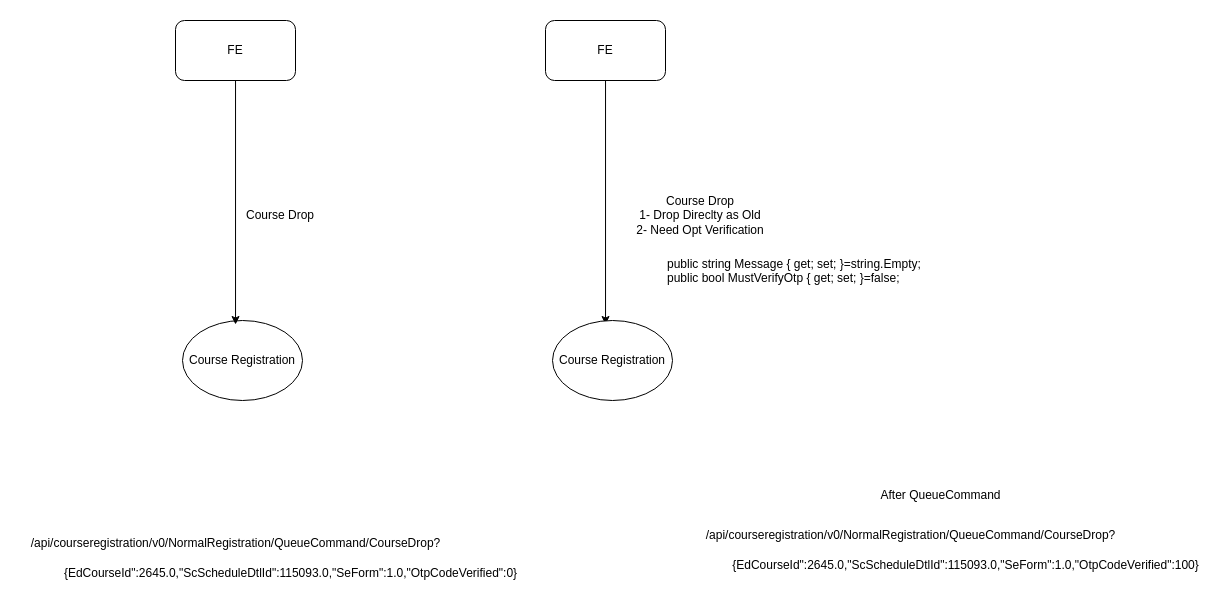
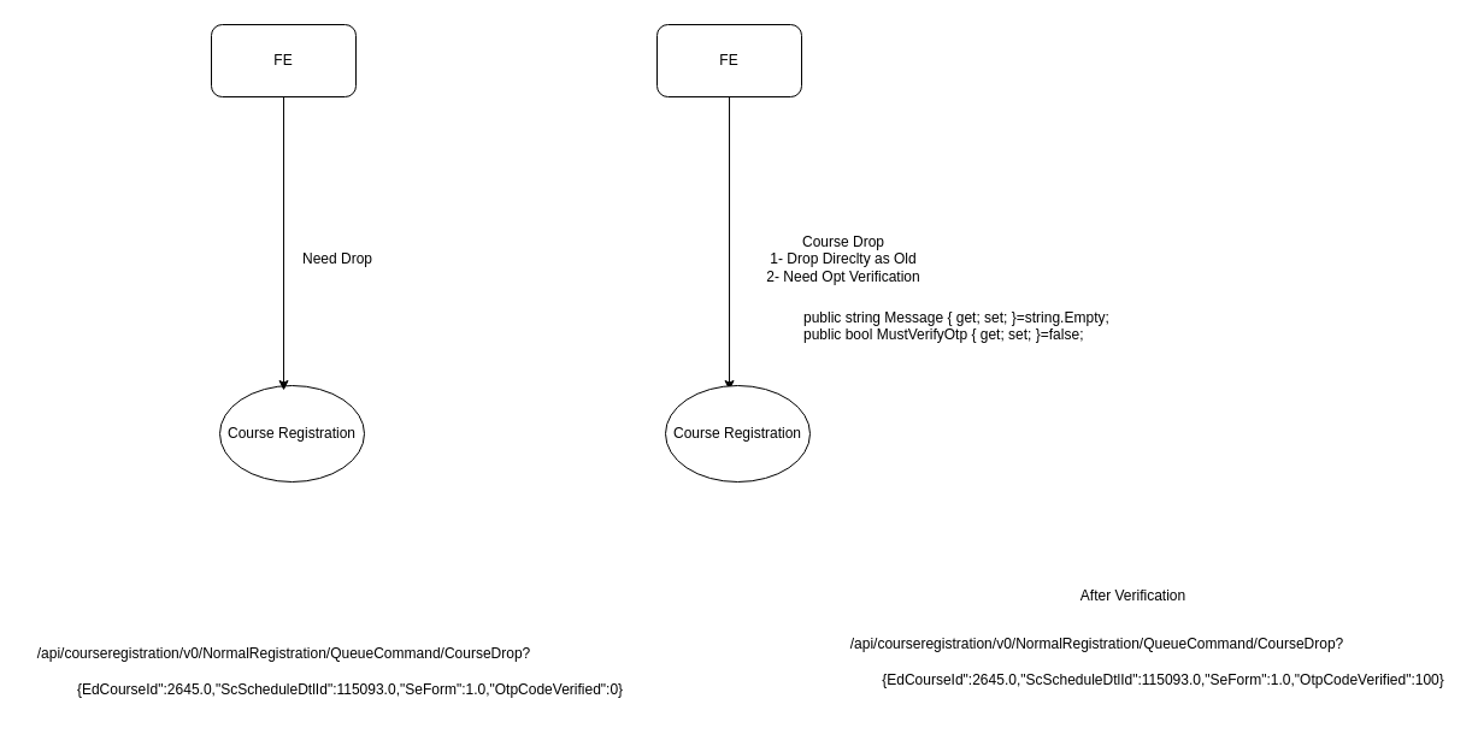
  <mxCell id="0" />
  <mxCell id="1" parent="0" />
  <mxCell id="2" value="FE" style="rounded=1;whiteSpace=wrap;html=1;" vertex="1" parent="1"><mxGeometry x="175" y="20" width="120" height="60" as="geometry" /></mxCell>
  <mxCell id="3" value="&lt;div&gt;Course Registration&lt;/div&gt;" style="ellipse;whiteSpace=wrap;html=1;" vertex="1" parent="1"><mxGeometry x="182" y="320" width="120" height="80" as="geometry" /></mxCell>
  <mxCell id="4" style="edgeStyle=orthogonalEdgeStyle;rounded=0;orthogonalLoop=1;jettySize=auto;html=1;entryX=0.442;entryY=0.05;entryDx=0;entryDy=0;entryPerimeter=0;" edge="1" parent="1" source="2" target="3"><mxGeometry relative="1" as="geometry" /></mxCell>
- <mxCell id="5" value="Course Drop" style="text;html=1;align=center;verticalAlign=middle;whiteSpace=wrap;rounded=0;" vertex="1" parent="1"><mxGeometry x="215" y="200" width="130" height="30" as="geometry" /></mxCell>
+ <mxCell id="5" value="Need Drop" style="text;html=1;align=center;verticalAlign=middle;whiteSpace=wrap;rounded=0;" vertex="1" parent="1"><mxGeometry x="215" y="200" width="130" height="30" as="geometry" /></mxCell>
  <mxCell id="6" value="FE" style="rounded=1;whiteSpace=wrap;html=1;" vertex="1" parent="1"><mxGeometry x="545" y="20" width="120" height="60" as="geometry" /></mxCell>
  <mxCell id="7" style="edgeStyle=orthogonalEdgeStyle;rounded=0;orthogonalLoop=1;jettySize=auto;html=1;entryX=0.442;entryY=0.05;entryDx=0;entryDy=0;entryPerimeter=0;" edge="1" source="6" target="9" parent="1"><mxGeometry relative="1" as="geometry" /></mxCell>
  <mxCell id="8" value="Course Drop&lt;br&gt;1- Drop Direclty as Old&lt;br&gt;2- Need Opt Verification" style="text;html=1;align=center;verticalAlign=middle;whiteSpace=wrap;rounded=0;" vertex="1" parent="1"><mxGeometry x="585" y="200" width="230" height="30" as="geometry" /></mxCell>
  <mxCell id="9" value="&lt;div&gt;Course Registration&lt;/div&gt;" style="ellipse;whiteSpace=wrap;html=1;" vertex="1" parent="1"><mxGeometry x="552" y="320" width="120" height="80" as="geometry" /></mxCell>
  <mxCell id="10" value="public string Message { get; set; }=string.Empty;&#10;public bool MustVerifyOtp { get; set; }=false;" style="text;whiteSpace=wrap;" vertex="1" parent="1"><mxGeometry x="665" y="250" width="290" height="50" as="geometry" /></mxCell>
  <mxCell id="11" value="&lt;span class=&quot;druids_misc_json-viewer_value druids_misc_json-viewer_value--string&quot;&gt;{EdCourseId&quot;:2645.0,&quot;ScScheduleDtlId&quot;:115093.0,&quot;SeForm&quot;:1.0,&quot;&lt;/span&gt;OtpCodeVerified&lt;span class=&quot;druids_misc_json-viewer_value druids_misc_json-viewer_value--string&quot;&gt;&quot;:0}&lt;/span&gt;" style="text;html=1;align=center;verticalAlign=middle;resizable=0;points=[];autosize=1;strokeColor=none;fillColor=none;" vertex="1" parent="1"><mxGeometry x="55" y="558" width="470" height="30" as="geometry" /></mxCell>
  <mxCell id="12" value="/api/courseregistration/v0/NormalRegistration/QueueCommand/CourseDrop?" style="text;html=1;align=center;verticalAlign=middle;resizable=0;points=[];autosize=1;strokeColor=none;fillColor=none;" vertex="1" parent="1"><mxGeometry x="20" y="528" width="430" height="30" as="geometry" /></mxCell>
  <mxCell id="13" value="&lt;span class=&quot;druids_misc_json-viewer_value druids_misc_json-viewer_value--string&quot;&gt;{EdCourseId&quot;:2645.0,&quot;ScScheduleDtlId&quot;:115093.0,&quot;SeForm&quot;:1.0,&quot;&lt;/span&gt;OtpCodeVerified&lt;span class=&quot;druids_misc_json-viewer_value druids_misc_json-viewer_value--string&quot;&gt;&quot;:100}&lt;/span&gt;" style="text;html=1;align=center;verticalAlign=middle;resizable=0;points=[];autosize=1;strokeColor=none;fillColor=none;" vertex="1" parent="1"><mxGeometry x="725" y="550" width="480" height="30" as="geometry" /></mxCell>
  <mxCell id="14" value="/api/courseregistration/v0/NormalRegistration/QueueCommand/CourseDrop?" style="text;html=1;align=center;verticalAlign=middle;resizable=0;points=[];autosize=1;strokeColor=none;fillColor=none;" vertex="1" parent="1"><mxGeometry x="695" y="520" width="430" height="30" as="geometry" /></mxCell>
- <mxCell id="15" value="After QueueCommand" style="text;html=1;align=center;verticalAlign=middle;resizable=0;points=[];autosize=1;strokeColor=none;fillColor=none;" vertex="1" parent="1"><mxGeometry x="885" y="480" width="110" height="30" as="geometry" /></mxCell>
+ <mxCell id="15" value="After Verification" style="text;html=1;align=center;verticalAlign=middle;resizable=0;points=[];autosize=1;strokeColor=none;fillColor=none;" vertex="1" parent="1"><mxGeometry x="885" y="480" width="110" height="30" as="geometry" /></mxCell>
